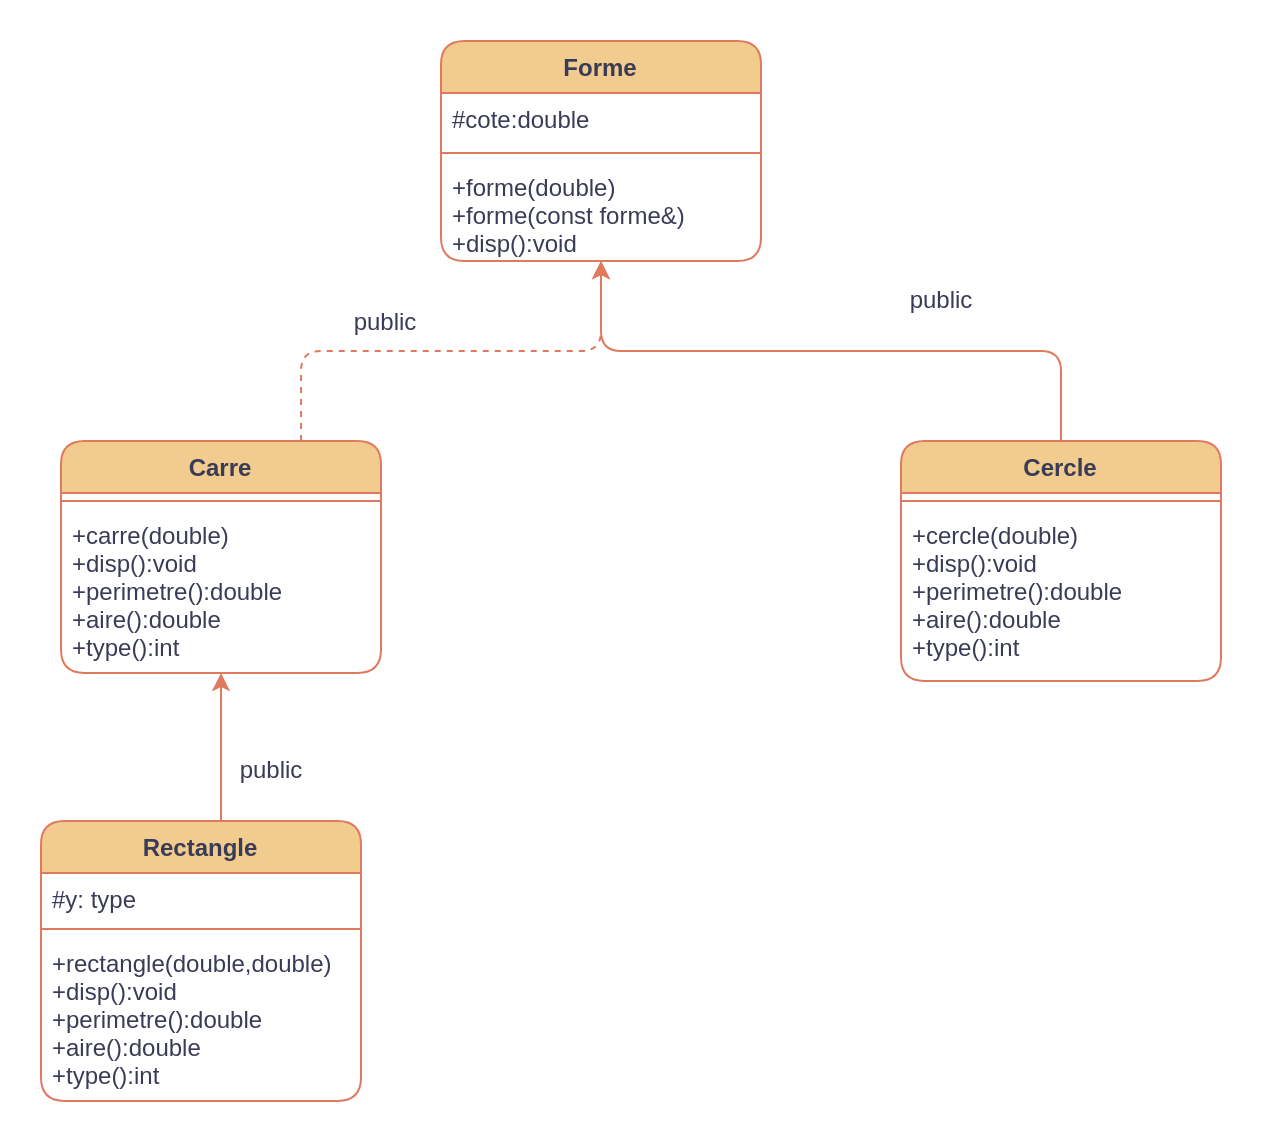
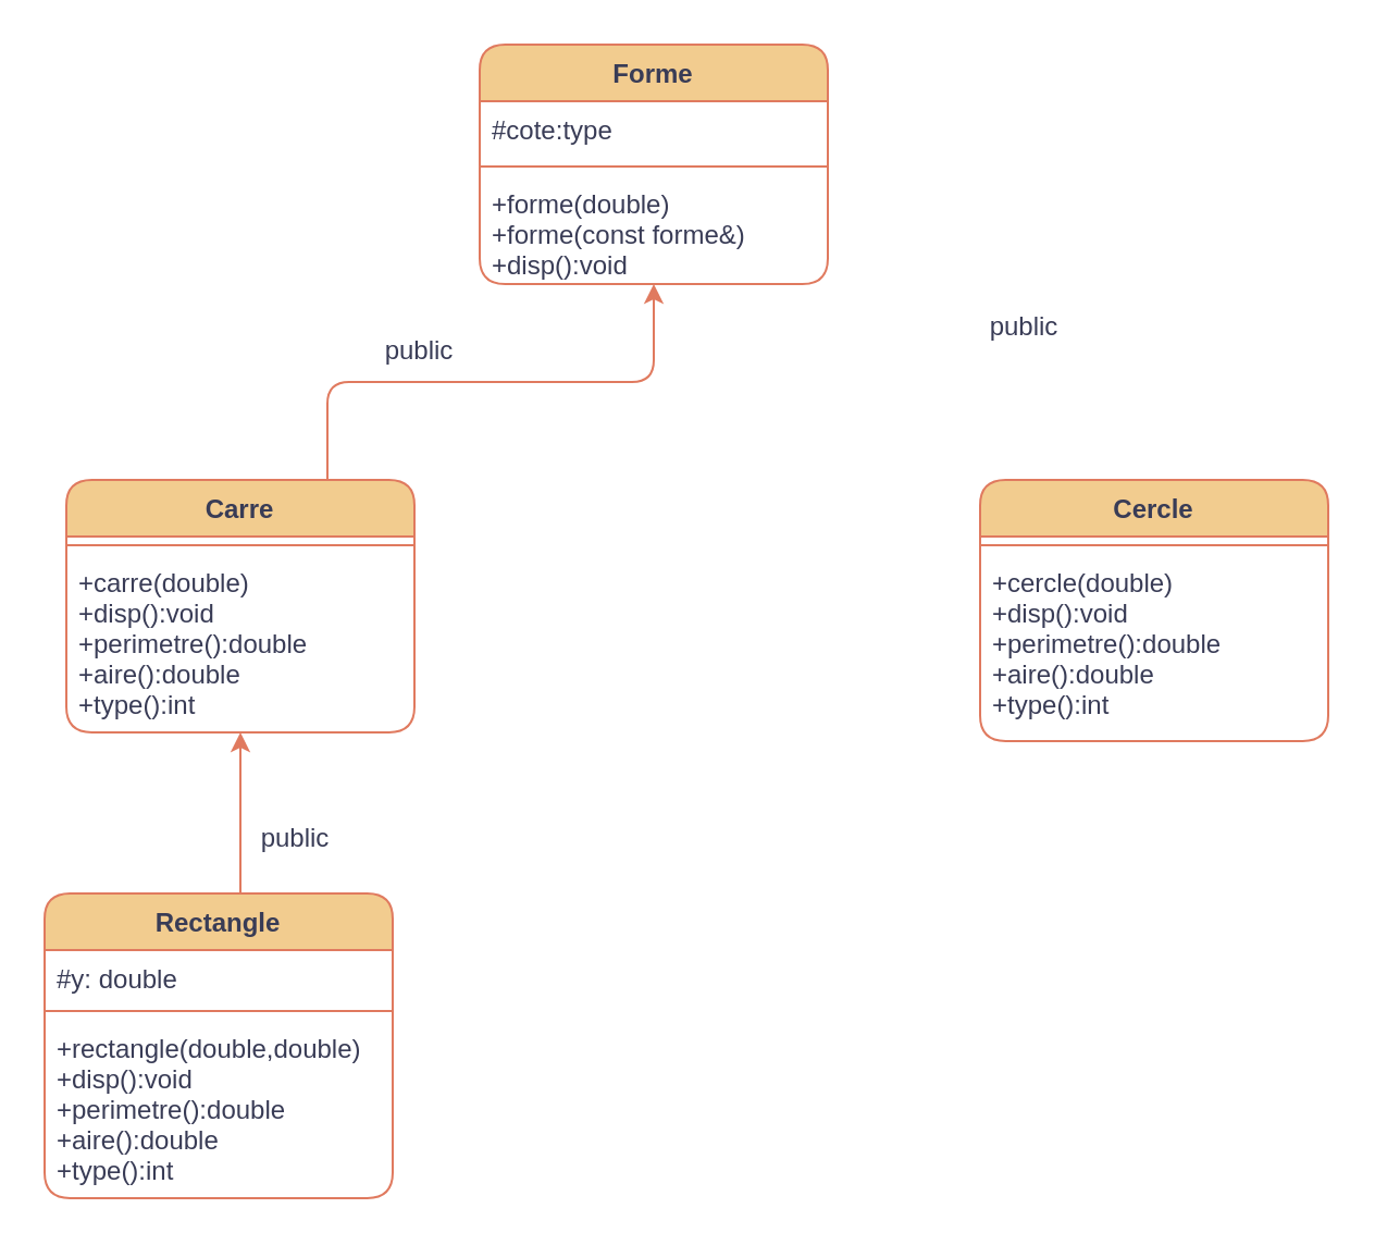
  <mxCell id="0" />
  <mxCell id="1" parent="0" />
  <mxCell id="2" value="Forme" style="swimlane;fontStyle=1;align=center;verticalAlign=top;childLayout=stackLayout;horizontal=1;startSize=26;horizontalStack=0;resizeParent=1;resizeParentMax=0;resizeLast=0;collapsible=1;marginBottom=0;direction=east;rounded=1;labelBackgroundColor=none;fillColor=#F2CC8F;strokeColor=#E07A5F;fontColor=#393C56;" vertex="1" parent="1"><mxGeometry x="220" y="20" width="160" height="110" as="geometry"><mxRectangle x="310" y="60" width="80" height="30" as="alternateBounds" /></mxGeometry></mxCell>
- <mxCell id="3" value="#cote:double" style="text;strokeColor=none;fillColor=none;align=left;verticalAlign=top;spacingLeft=4;spacingRight=4;overflow=hidden;rotatable=0;points=[[0,0.5],[1,0.5]];portConstraint=eastwest;rounded=1;labelBackgroundColor=none;fontColor=#393C56;" vertex="1" parent="2"><mxGeometry y="26" width="160" height="26" as="geometry" /></mxCell>
+ <mxCell id="3" value="#cote:type" style="text;strokeColor=none;fillColor=none;align=left;verticalAlign=top;spacingLeft=4;spacingRight=4;overflow=hidden;rotatable=0;points=[[0,0.5],[1,0.5]];portConstraint=eastwest;rounded=1;labelBackgroundColor=none;fontColor=#393C56;" vertex="1" parent="2"><mxGeometry y="26" width="160" height="26" as="geometry" /></mxCell>
  <mxCell id="4" value="" style="line;strokeWidth=1;fillColor=none;align=left;verticalAlign=middle;spacingTop=-1;spacingLeft=3;spacingRight=3;rotatable=0;labelPosition=right;points=[];portConstraint=eastwest;strokeColor=#E07A5F;rounded=1;labelBackgroundColor=none;fontColor=#393C56;" vertex="1" parent="2"><mxGeometry y="52" width="160" height="8" as="geometry" /></mxCell>
  <mxCell id="5" value="+forme(double)&#10;+forme(const forme&amp;)&#10;+disp():void" style="text;strokeColor=none;fillColor=none;align=left;verticalAlign=top;spacingLeft=4;spacingRight=4;overflow=hidden;rotatable=0;points=[[0,0.5],[1,0.5]];portConstraint=eastwest;rounded=1;labelBackgroundColor=none;fontColor=#393C56;" vertex="1" parent="2"><mxGeometry y="60" width="160" height="50" as="geometry" /></mxCell>
  <mxCell id="6" value="" style="edgeStyle=orthogonalEdgeStyle;rounded=1;orthogonalLoop=1;jettySize=auto;html=1;labelBackgroundColor=none;strokeColor=#E07A5F;fontColor=default;" edge="1" parent="1" source="7" target="14"><mxGeometry relative="1" as="geometry"><Array as="points"><mxPoint x="110" y="360" /><mxPoint x="110" y="360" /></Array></mxGeometry></mxCell>
  <mxCell id="7" value="Rectangle" style="swimlane;fontStyle=1;align=center;verticalAlign=top;childLayout=stackLayout;horizontal=1;startSize=26;horizontalStack=0;resizeParent=1;resizeParentMax=0;resizeLast=0;collapsible=1;marginBottom=0;rounded=1;labelBackgroundColor=none;fillColor=#F2CC8F;strokeColor=#E07A5F;fontColor=#393C56;" vertex="1" parent="1"><mxGeometry x="20" y="410" width="160" height="140" as="geometry" /></mxCell>
- <mxCell id="8" value="#y: type" style="text;strokeColor=none;fillColor=none;align=left;verticalAlign=top;spacingLeft=4;spacingRight=4;overflow=hidden;rotatable=0;points=[[0,0.5],[1,0.5]];portConstraint=eastwest;rounded=1;labelBackgroundColor=none;fontColor=#393C56;" vertex="1" parent="7"><mxGeometry y="26" width="160" height="24" as="geometry" /></mxCell>
+ <mxCell id="8" value="#y: double" style="text;strokeColor=none;fillColor=none;align=left;verticalAlign=top;spacingLeft=4;spacingRight=4;overflow=hidden;rotatable=0;points=[[0,0.5],[1,0.5]];portConstraint=eastwest;rounded=1;labelBackgroundColor=none;fontColor=#393C56;" vertex="1" parent="7"><mxGeometry y="26" width="160" height="24" as="geometry" /></mxCell>
  <mxCell id="9" value="" style="line;strokeWidth=1;fillColor=none;align=left;verticalAlign=middle;spacingTop=-1;spacingLeft=3;spacingRight=3;rotatable=0;labelPosition=right;points=[];portConstraint=eastwest;strokeColor=#E07A5F;rounded=1;labelBackgroundColor=none;fontColor=#393C56;" vertex="1" parent="7"><mxGeometry y="50" width="160" height="8" as="geometry" /></mxCell>
  <mxCell id="10" value="+rectangle(double,double)&#10;+disp():void&#10;+perimetre():double&#10;+aire():double&#10;+type():int" style="text;strokeColor=none;fillColor=none;align=left;verticalAlign=top;spacingLeft=4;spacingRight=4;overflow=hidden;rotatable=0;points=[[0,0.5],[1,0.5]];portConstraint=eastwest;rounded=1;labelBackgroundColor=none;fontColor=#393C56;" vertex="1" parent="7"><mxGeometry y="58" width="160" height="82" as="geometry" /></mxCell>
- <mxCell id="11" style="edgeStyle=orthogonalEdgeStyle;rounded=1;orthogonalLoop=1;jettySize=auto;html=1;exitX=0.75;exitY=0;exitDx=0;exitDy=0;labelBackgroundColor=none;strokeColor=#E07A5F;fontColor=default;dashed=1;" edge="1" parent="1" source="12" target="2"><mxGeometry relative="1" as="geometry" /></mxCell>
+ <mxCell id="11" style="edgeStyle=orthogonalEdgeStyle;rounded=1;orthogonalLoop=1;jettySize=auto;html=1;exitX=0.75;exitY=0;exitDx=0;exitDy=0;labelBackgroundColor=none;strokeColor=#E07A5F;fontColor=default;" edge="1" parent="1" source="12" target="2"><mxGeometry relative="1" as="geometry" /></mxCell>
  <mxCell id="12" value="Carre" style="swimlane;fontStyle=1;align=center;verticalAlign=top;childLayout=stackLayout;horizontal=1;startSize=26;horizontalStack=0;resizeParent=1;resizeParentMax=0;resizeLast=0;collapsible=1;marginBottom=0;rounded=1;labelBackgroundColor=none;fillColor=#F2CC8F;strokeColor=#E07A5F;fontColor=#393C56;" vertex="1" parent="1"><mxGeometry x="30" y="220" width="160" height="116" as="geometry" /></mxCell>
  <mxCell id="13" value="" style="line;strokeWidth=1;fillColor=none;align=left;verticalAlign=middle;spacingTop=-1;spacingLeft=3;spacingRight=3;rotatable=0;labelPosition=right;points=[];portConstraint=eastwest;strokeColor=#E07A5F;rounded=1;labelBackgroundColor=none;fontColor=#393C56;" vertex="1" parent="12"><mxGeometry y="26" width="160" height="8" as="geometry" /></mxCell>
  <mxCell id="14" value="+carre(double)&#10;+disp():void&#10;+perimetre():double&#10;+aire():double&#10;+type():int" style="text;strokeColor=none;fillColor=none;align=left;verticalAlign=top;spacingLeft=4;spacingRight=4;overflow=hidden;rotatable=0;points=[[0,0.5],[1,0.5]];portConstraint=eastwest;rounded=1;labelBackgroundColor=none;fontColor=#393C56;" vertex="1" parent="12"><mxGeometry y="34" width="160" height="82" as="geometry" /></mxCell>
- <mxCell id="15" style="edgeStyle=orthogonalEdgeStyle;rounded=1;orthogonalLoop=1;jettySize=auto;html=1;exitX=0.5;exitY=0;exitDx=0;exitDy=0;labelBackgroundColor=none;strokeColor=#E07A5F;fontColor=default;" edge="1" parent="1" source="16" target="2"><mxGeometry relative="1" as="geometry" /></mxCell>
  <mxCell id="16" value="Cercle" style="swimlane;fontStyle=1;align=center;verticalAlign=top;childLayout=stackLayout;horizontal=1;startSize=26;horizontalStack=0;resizeParent=1;resizeParentMax=0;resizeLast=0;collapsible=1;marginBottom=0;rounded=1;labelBackgroundColor=none;fillColor=#F2CC8F;strokeColor=#E07A5F;fontColor=#393C56;" vertex="1" parent="1"><mxGeometry x="450" y="220" width="160" height="120" as="geometry" /></mxCell>
  <mxCell id="17" value="" style="line;strokeWidth=1;fillColor=none;align=left;verticalAlign=middle;spacingTop=-1;spacingLeft=3;spacingRight=3;rotatable=0;labelPosition=right;points=[];portConstraint=eastwest;strokeColor=#E07A5F;rounded=1;labelBackgroundColor=none;fontColor=#393C56;" vertex="1" parent="16"><mxGeometry y="26" width="160" height="8" as="geometry" /></mxCell>
  <mxCell id="18" value="+cercle(double)&#10;+disp():void&#10;+perimetre():double&#10;+aire():double&#10;+type():int" style="text;strokeColor=none;fillColor=none;align=left;verticalAlign=top;spacingLeft=4;spacingRight=4;overflow=hidden;rotatable=0;points=[[0,0.5],[1,0.5]];portConstraint=eastwest;rounded=1;labelBackgroundColor=none;fontColor=#393C56;" vertex="1" parent="16"><mxGeometry y="34" width="160" height="86" as="geometry" /></mxCell>
  <mxCell id="19" value="public" style="text;html=1;align=center;verticalAlign=middle;resizable=0;points=[];autosize=1;strokeColor=none;fillColor=none;rounded=1;labelBackgroundColor=none;fontColor=#393C56;" vertex="1" parent="1"><mxGeometry x="445" y="135" width="50" height="30" as="geometry" /></mxCell>
  <mxCell id="20" value="public" style="text;html=1;align=center;verticalAlign=middle;resizable=0;points=[];autosize=1;strokeColor=none;fillColor=none;rounded=1;labelBackgroundColor=none;fontColor=#393C56;" vertex="1" parent="1"><mxGeometry x="167" y="146" width="50" height="30" as="geometry" /></mxCell>
  <mxCell id="21" value="public" style="text;html=1;align=center;verticalAlign=middle;resizable=0;points=[];autosize=1;strokeColor=none;fillColor=none;rounded=1;labelBackgroundColor=none;fontColor=#393C56;" vertex="1" parent="1"><mxGeometry x="110" y="370" width="50" height="30" as="geometry" /></mxCell>
